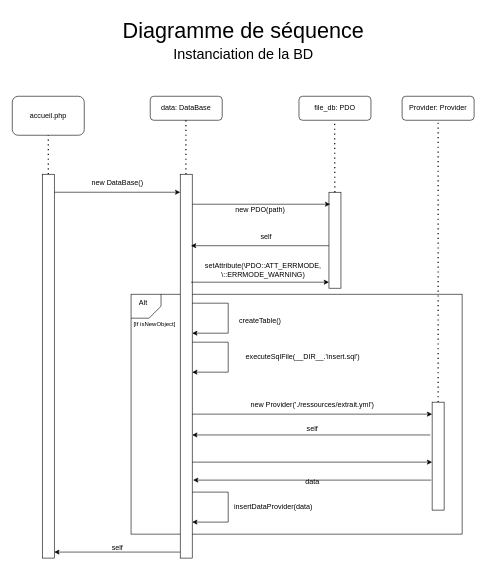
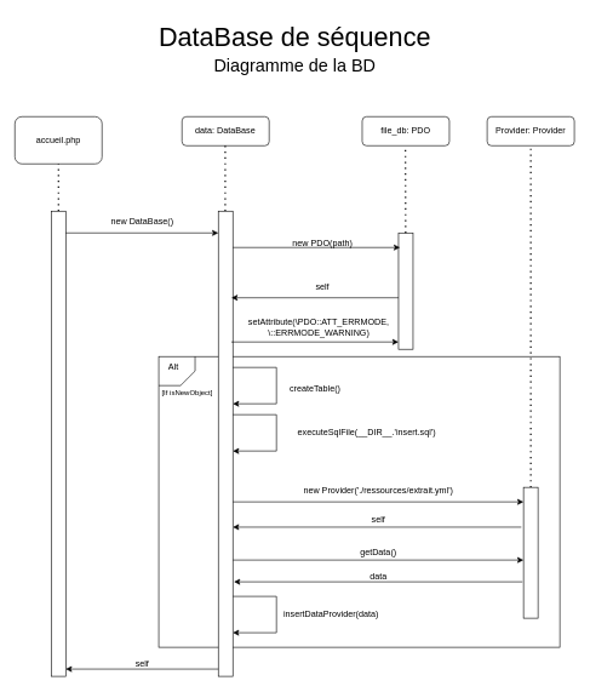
  <mxCell id="0" />
  <mxCell id="1" parent="0" />
  <mxCell id="2" value="" style="rounded=0;whiteSpace=wrap;html=1;fillColor=none;" parent="1" vertex="1"><mxGeometry x="218" y="490" width="552" height="400" as="geometry" /></mxCell>
- <mxCell id="3" value="&lt;font style=&quot;font-size: 36px;&quot;&gt;Diagramme de séquence&lt;/font&gt;" style="text;html=1;align=center;verticalAlign=middle;resizable=0;points=[];autosize=1;strokeColor=none;fillColor=none;" parent="1" vertex="1"><mxGeometry x="190" y="20" width="430" height="60" as="geometry" /></mxCell>
- <mxCell id="4" value="&lt;font style=&quot;font-size: 24px;&quot;&gt;Instanciation de la BD&lt;/font&gt;" style="text;html=1;align=center;verticalAlign=middle;resizable=0;points=[];autosize=1;strokeColor=none;fillColor=none;" parent="1" vertex="1"><mxGeometry x="275" y="70" width="260" height="40" as="geometry" /></mxCell>
+ <mxCell id="3" value="&lt;font style=&quot;font-size: 36px;&quot;&gt;DataBase de séquence&lt;/font&gt;" style="text;html=1;align=center;verticalAlign=middle;resizable=0;points=[];autosize=1;strokeColor=none;fillColor=none;" parent="1" vertex="1"><mxGeometry x="190" y="20" width="430" height="60" as="geometry" /></mxCell>
+ <mxCell id="4" value="&lt;font style=&quot;font-size: 24px;&quot;&gt;Diagramme de la BD&lt;/font&gt;" style="text;html=1;align=center;verticalAlign=middle;resizable=0;points=[];autosize=1;strokeColor=none;fillColor=none;" parent="1" vertex="1"><mxGeometry x="275" y="70" width="260" height="40" as="geometry" /></mxCell>
  <mxCell id="5" value="accueil.php" style="rounded=1;whiteSpace=wrap;html=1;" parent="1" vertex="1"><mxGeometry x="20" y="160" width="120" height="65" as="geometry" /></mxCell>
  <mxCell id="6" value="" style="endArrow=none;dashed=1;html=1;dashPattern=1 3;strokeWidth=2;rounded=0;" parent="1" source="7" target="5" edge="1"><mxGeometry width="50" height="50" relative="1" as="geometry"><mxPoint x="140" y="390" as="sourcePoint" /><mxPoint x="190" y="340" as="targetPoint" /></mxGeometry></mxCell>
  <mxCell id="7" value="" style="rounded=0;whiteSpace=wrap;html=1;" parent="1" vertex="1"><mxGeometry x="70" y="290" width="20" height="640" as="geometry" /></mxCell>
  <mxCell id="8" value="data: DataBase" style="rounded=1;whiteSpace=wrap;html=1;" parent="1" vertex="1"><mxGeometry x="250" y="160" width="120" height="40" as="geometry" /></mxCell>
  <mxCell id="9" value="" style="endArrow=none;dashed=1;html=1;dashPattern=1 3;strokeWidth=2;rounded=0;" parent="1" edge="1"><mxGeometry width="50" height="50" relative="1" as="geometry"><mxPoint x="309.5" y="290" as="sourcePoint" /><mxPoint x="309.5" y="200" as="targetPoint" /></mxGeometry></mxCell>
  <mxCell id="10" value="" style="rounded=0;whiteSpace=wrap;html=1;" parent="1" vertex="1"><mxGeometry x="300" y="290" width="20" height="640" as="geometry" /></mxCell>
  <mxCell id="11" value="" style="endArrow=classic;html=1;rounded=0;" parent="1" edge="1"><mxGeometry width="50" height="50" relative="1" as="geometry"><mxPoint x="90" y="320" as="sourcePoint" /><mxPoint x="300" y="320" as="targetPoint" /></mxGeometry></mxCell>
  <mxCell id="12" value="new DataBase()" style="text;html=1;align=center;verticalAlign=middle;resizable=0;points=[];autosize=1;strokeColor=none;fillColor=none;" parent="1" vertex="1"><mxGeometry x="140" y="290" width="110" height="30" as="geometry" /></mxCell>
  <mxCell id="13" value="file_db: PDO" style="rounded=1;whiteSpace=wrap;html=1;" parent="1" vertex="1"><mxGeometry x="498" y="160" width="120" height="40" as="geometry" /></mxCell>
  <mxCell id="14" value="" style="rounded=0;whiteSpace=wrap;html=1;" parent="1" vertex="1"><mxGeometry x="548" y="320" width="20" height="160" as="geometry" /></mxCell>
  <mxCell id="15" value="" style="endArrow=none;dashed=1;html=1;dashPattern=1 3;strokeWidth=2;rounded=0;" parent="1" source="14" edge="1"><mxGeometry width="50" height="50" relative="1" as="geometry"><mxPoint x="557.5" y="290" as="sourcePoint" /><mxPoint x="557.5" y="200" as="targetPoint" /></mxGeometry></mxCell>
- <mxCell id="16" value="new PDO(path)" style="text;html=1;align=center;verticalAlign=middle;resizable=0;points=[];autosize=1;strokeColor=none;fillColor=none;" parent="1" vertex="1"><mxGeometry x="378" y="335" width="110" height="30" as="geometry" /></mxCell>
+ <mxCell id="16" value="new PDO(path)" style="text;html=1;align=center;verticalAlign=middle;resizable=0;points=[];autosize=1;strokeColor=none;fillColor=none;" parent="1" vertex="1"><mxGeometry x="388" y="320" width="110" height="30" as="geometry" /></mxCell>
  <mxCell id="17" value="self" style="text;html=1;align=center;verticalAlign=middle;resizable=0;points=[];autosize=1;strokeColor=none;fillColor=none;" parent="1" vertex="1"><mxGeometry x="423" y="380" width="40" height="30" as="geometry" /></mxCell>
  <mxCell id="18" value="&lt;div&gt;setAttribute(\PDO::ATT_ERRMODE,&lt;/div&gt;&lt;div&gt;\::ERRMODE_WARNING)&lt;/div&gt;" style="text;html=1;align=center;verticalAlign=middle;resizable=0;points=[];autosize=1;strokeColor=none;fillColor=none;" parent="1" vertex="1"><mxGeometry x="328" y="430" width="220" height="40" as="geometry" /></mxCell>
  <mxCell id="19" value="" style="endArrow=classic;html=1;rounded=0;endFill=1;" parent="1" edge="1"><mxGeometry width="50" height="50" relative="1" as="geometry"><mxPoint x="320" y="340" as="sourcePoint" /><mxPoint x="550" y="340" as="targetPoint" /></mxGeometry></mxCell>
  <mxCell id="20" value="" style="endArrow=none;html=1;rounded=0;startArrow=classic;startFill=1;" parent="1" edge="1"><mxGeometry width="50" height="50" relative="1" as="geometry"><mxPoint x="318" y="409.17" as="sourcePoint" /><mxPoint x="548" y="409.17" as="targetPoint" /></mxGeometry></mxCell>
  <mxCell id="21" value="" style="endArrow=classic;html=1;rounded=0;endFill=1;" parent="1" edge="1"><mxGeometry width="50" height="50" relative="1" as="geometry"><mxPoint x="318" y="470" as="sourcePoint" /><mxPoint x="548" y="470" as="targetPoint" /></mxGeometry></mxCell>
  <mxCell id="22" value="Alt" style="text;html=1;align=center;verticalAlign=middle;resizable=0;points=[];autosize=1;strokeColor=none;fillColor=none;" parent="1" vertex="1"><mxGeometry x="218" y="490" width="40" height="30" as="geometry" /></mxCell>
  <mxCell id="23" value="" style="endArrow=none;html=1;rounded=0;" parent="1" edge="1"><mxGeometry width="50" height="50" relative="1" as="geometry"><mxPoint x="218" y="530" as="sourcePoint" /><mxPoint x="268" y="490" as="targetPoint" /><Array as="points"><mxPoint x="248" y="530" /><mxPoint x="268" y="510" /></Array></mxGeometry></mxCell>
  <mxCell id="24" value="&lt;font style=&quot;font-size: 10px;&quot;&gt;[If isNewObject]&lt;/font&gt;" style="text;html=1;align=center;verticalAlign=middle;resizable=0;points=[];autosize=1;strokeColor=none;fillColor=none;" parent="1" vertex="1"><mxGeometry x="212" y="525" width="90" height="30" as="geometry" /></mxCell>
  <mxCell id="25" value="" style="endArrow=classic;html=1;rounded=0;" parent="1" edge="1"><mxGeometry width="50" height="50" relative="1" as="geometry"><mxPoint x="320" y="505" as="sourcePoint" /><mxPoint x="320" y="555" as="targetPoint" /><Array as="points"><mxPoint x="380" y="505" /><mxPoint x="380" y="555" /></Array></mxGeometry></mxCell>
  <mxCell id="26" value="createTable()" style="text;html=1;align=center;verticalAlign=middle;resizable=0;points=[];autosize=1;strokeColor=none;fillColor=none;" parent="1" vertex="1"><mxGeometry x="388" y="520" width="90" height="30" as="geometry" /></mxCell>
  <mxCell id="27" value="" style="endArrow=classic;html=1;rounded=0;" parent="1" edge="1"><mxGeometry width="50" height="50" relative="1" as="geometry"><mxPoint x="320" y="570" as="sourcePoint" /><mxPoint x="320" y="620" as="targetPoint" /><Array as="points"><mxPoint x="380" y="570" /><mxPoint x="380" y="620" /></Array></mxGeometry></mxCell>
  <mxCell id="28" value="executeSqlFile(__DIR__.'insert.sql')" style="text;html=1;align=center;verticalAlign=middle;resizable=0;points=[];autosize=1;strokeColor=none;fillColor=none;" parent="1" vertex="1"><mxGeometry x="399" y="580" width="210" height="30" as="geometry" /></mxCell>
  <mxCell id="29" value="Provider: Provider" style="rounded=1;whiteSpace=wrap;html=1;" parent="1" vertex="1"><mxGeometry x="670" y="160" width="120" height="40" as="geometry" /></mxCell>
  <mxCell id="30" value="" style="endArrow=none;dashed=1;html=1;dashPattern=1 3;strokeWidth=2;rounded=0;" parent="1" source="31" target="29" edge="1"><mxGeometry width="50" height="50" relative="1" as="geometry"><mxPoint x="730" y="330" as="sourcePoint" /><mxPoint x="567.5" y="210" as="targetPoint" /></mxGeometry></mxCell>
  <mxCell id="31" value="" style="rounded=0;whiteSpace=wrap;html=1;" parent="1" vertex="1"><mxGeometry x="720" y="670" width="20" height="180" as="geometry" /></mxCell>
  <mxCell id="32" value="" style="endArrow=classic;html=1;rounded=0;endFill=1;" parent="1" edge="1"><mxGeometry width="50" height="50" relative="1" as="geometry"><mxPoint x="320" y="690" as="sourcePoint" /><mxPoint x="720" y="690" as="targetPoint" /></mxGeometry></mxCell>
  <mxCell id="33" value="new Provider('./ressources/extrait.yml')" style="text;html=1;align=center;verticalAlign=middle;resizable=0;points=[];autosize=1;strokeColor=none;fillColor=none;" parent="1" vertex="1"><mxGeometry x="405" y="660" width="230" height="30" as="geometry" /></mxCell>
  <mxCell id="34" value="" style="endArrow=none;html=1;rounded=0;startArrow=classic;startFill=1;" parent="1" edge="1"><mxGeometry width="50" height="50" relative="1" as="geometry"><mxPoint x="320" y="724.71" as="sourcePoint" /><mxPoint x="717" y="724.71" as="targetPoint" /></mxGeometry></mxCell>
  <mxCell id="35" value="self" style="text;html=1;align=center;verticalAlign=middle;resizable=0;points=[];autosize=1;strokeColor=none;fillColor=none;" parent="1" vertex="1"><mxGeometry x="500" y="700" width="40" height="30" as="geometry" /></mxCell>
+ <mxCell id="36" value="getData()" style="text;html=1;align=center;verticalAlign=middle;resizable=0;points=[];autosize=1;strokeColor=none;fillColor=none;" parent="1" vertex="1"><mxGeometry x="485" y="745" width="70" height="30" as="geometry" /></mxCell>
  <mxCell id="37" value="" style="endArrow=classic;html=1;rounded=0;endFill=1;" parent="1" edge="1"><mxGeometry width="50" height="50" relative="1" as="geometry"><mxPoint x="320" y="770" as="sourcePoint" /><mxPoint x="720" y="770" as="targetPoint" /></mxGeometry></mxCell>
  <mxCell id="38" value="" style="endArrow=none;html=1;rounded=0;startArrow=classic;startFill=1;" parent="1" edge="1"><mxGeometry width="50" height="50" relative="1" as="geometry"><mxPoint x="321.5" y="800" as="sourcePoint" /><mxPoint x="718.5" y="800" as="targetPoint" /></mxGeometry></mxCell>
- <mxCell id="39" value="data" style="text;html=1;align=center;verticalAlign=middle;resizable=0;points=[];autosize=1;strokeColor=none;fillColor=none;" parent="1" vertex="1"><mxGeometry x="495" y="788" width="50" height="30" as="geometry" /></mxCell>
+ <mxCell id="39" value="data" style="text;html=1;align=center;verticalAlign=middle;resizable=0;points=[];autosize=1;strokeColor=none;fillColor=none;" parent="1" vertex="1"><mxGeometry x="495" y="778" width="50" height="30" as="geometry" /></mxCell>
  <mxCell id="40" value="" style="endArrow=classic;html=1;rounded=0;" parent="1" edge="1"><mxGeometry width="50" height="50" relative="1" as="geometry"><mxPoint x="320" y="820" as="sourcePoint" /><mxPoint x="320" y="870" as="targetPoint" /><Array as="points"><mxPoint x="380" y="820" /><mxPoint x="380" y="870" /></Array></mxGeometry></mxCell>
  <mxCell id="41" value="insertDataProvider(data)" style="text;html=1;align=center;verticalAlign=middle;resizable=0;points=[];autosize=1;strokeColor=none;fillColor=none;" parent="1" vertex="1"><mxGeometry x="380" y="830" width="150" height="30" as="geometry" /></mxCell>
  <mxCell id="42" value="" style="endArrow=none;html=1;rounded=0;startArrow=classic;startFill=1;" parent="1" edge="1"><mxGeometry width="50" height="50" relative="1" as="geometry"><mxPoint x="90" y="920" as="sourcePoint" /><mxPoint x="300" y="920" as="targetPoint" /></mxGeometry></mxCell>
  <mxCell id="43" value="self" style="text;html=1;align=center;verticalAlign=middle;resizable=0;points=[];autosize=1;strokeColor=none;fillColor=none;" parent="1" vertex="1"><mxGeometry x="175" y="898" width="40" height="30" as="geometry" /></mxCell>
